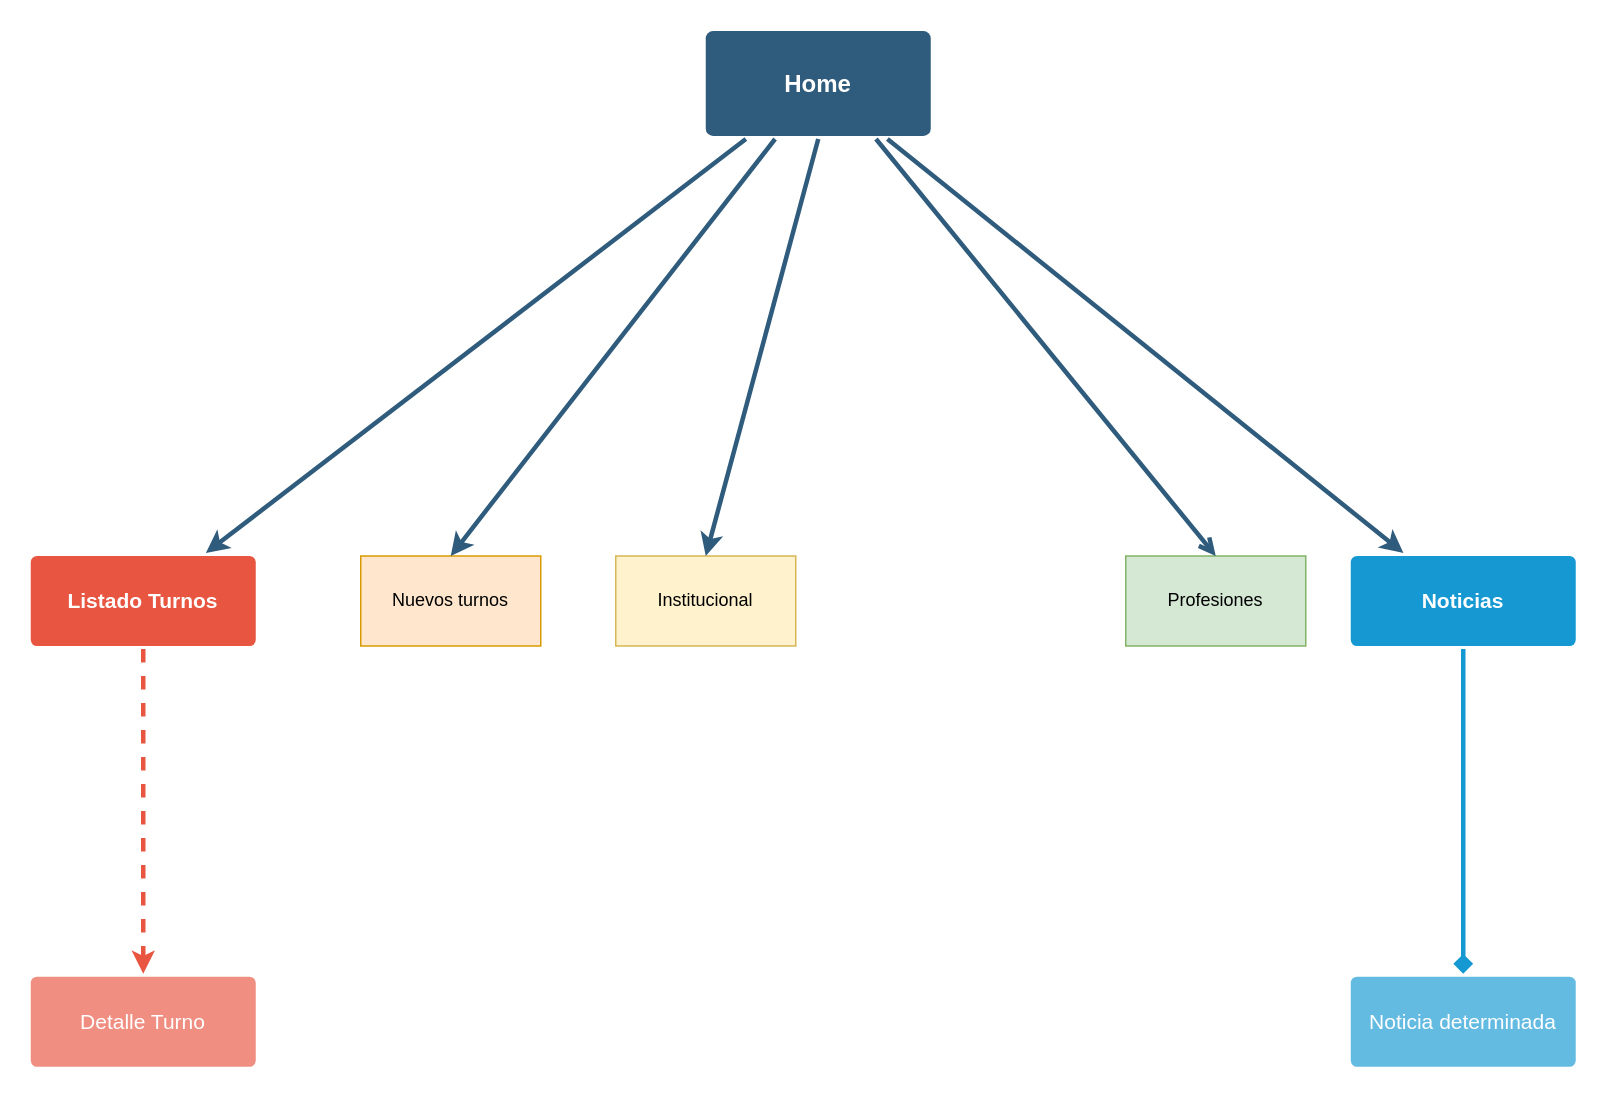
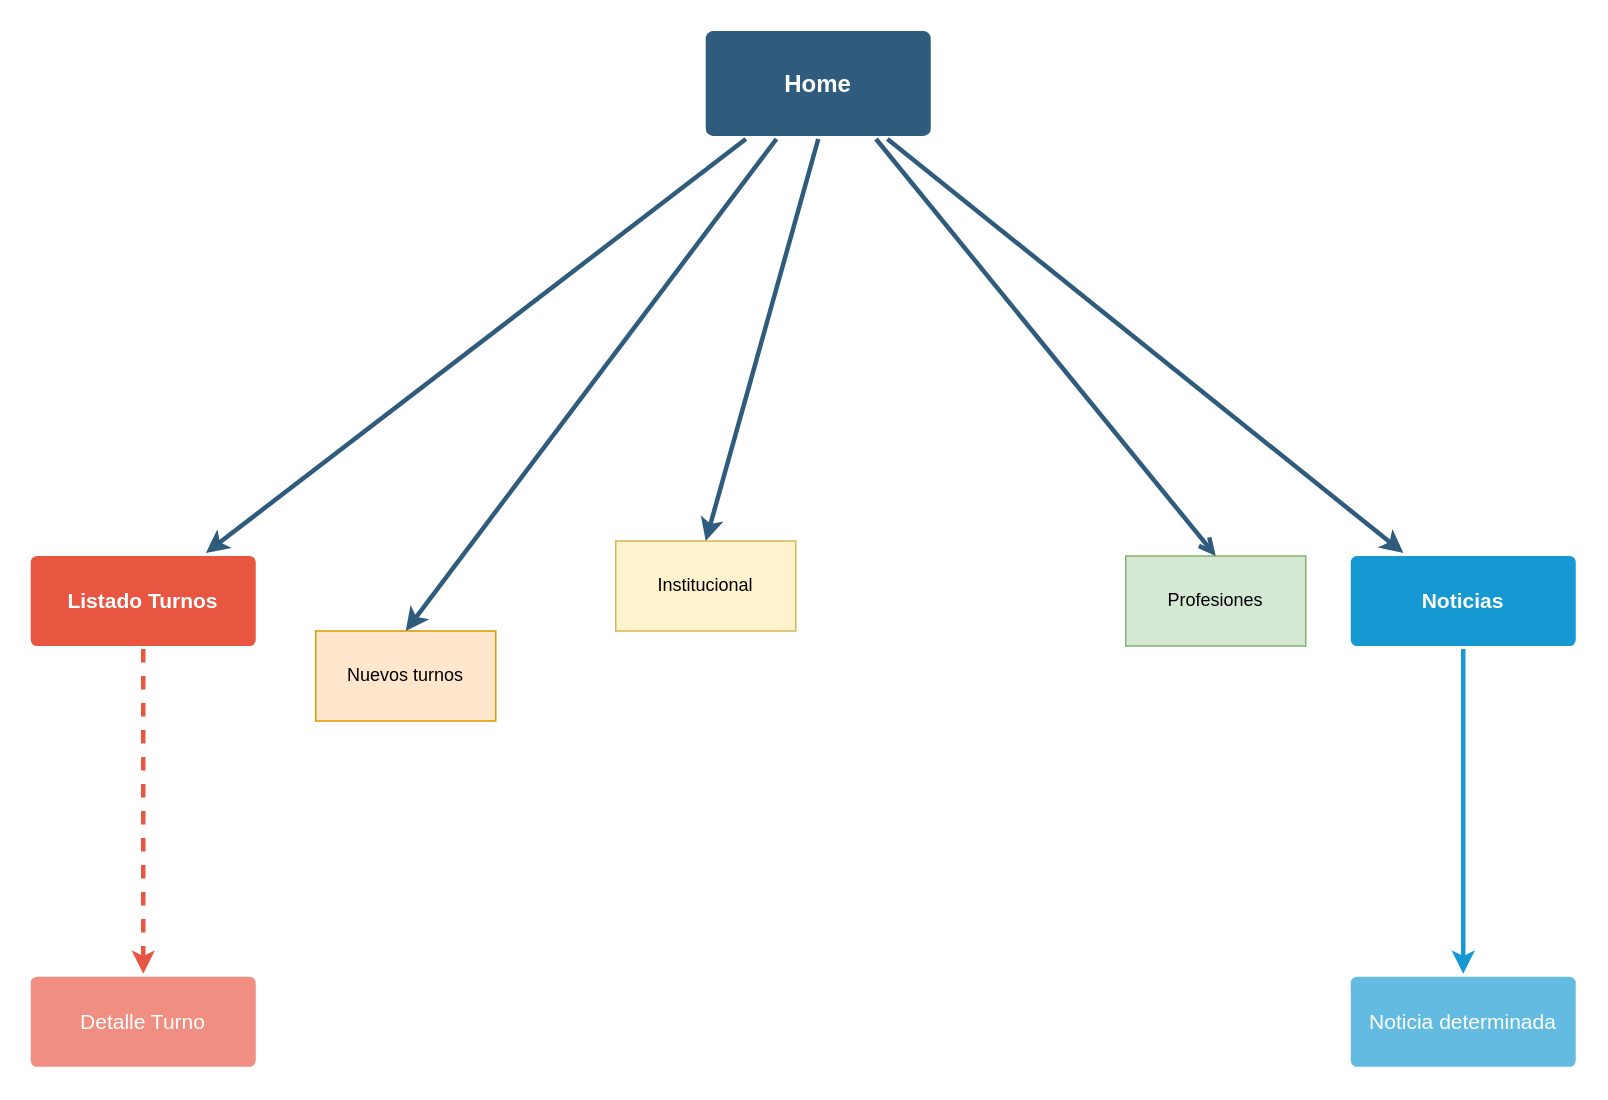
  <mxCell id="0" />
  <mxCell id="1" parent="0" />
  <mxCell id="2" value="" style="edgeStyle=none;rounded=0;jumpStyle=none;html=1;shadow=0;labelBackgroundColor=none;startArrow=none;startFill=0;endArrow=classic;endFill=1;jettySize=auto;orthogonalLoop=1;strokeColor=#2F5B7C;strokeWidth=3;fontFamily=Helvetica;fontSize=16;fontColor=#23445D;spacing=5;" parent="1" source="4" target="9" edge="1"><mxGeometry relative="1" as="geometry" /></mxCell>
  <mxCell id="3" value="" style="edgeStyle=none;rounded=0;jumpStyle=none;html=1;shadow=0;labelBackgroundColor=none;startArrow=none;startFill=0;endArrow=classic;endFill=1;jettySize=auto;orthogonalLoop=1;strokeColor=#2F5B7C;strokeWidth=3;fontFamily=Helvetica;fontSize=16;fontColor=#23445D;spacing=5;" parent="1" source="4" target="6" edge="1"><mxGeometry relative="1" as="geometry" /></mxCell>
  <mxCell id="4" value="Home" style="rounded=1;whiteSpace=wrap;html=1;shadow=0;labelBackgroundColor=none;strokeColor=none;strokeWidth=3;fillColor=#2F5B7C;fontFamily=Helvetica;fontSize=16;fontColor=#FFFFFF;align=center;fontStyle=1;spacing=5;arcSize=7;perimeterSpacing=2;" parent="1" vertex="1"><mxGeometry x="470" y="20" width="150" height="70" as="geometry" /></mxCell>
  <mxCell id="5" value="" style="edgeStyle=none;rounded=1;jumpStyle=none;html=1;shadow=0;labelBackgroundColor=none;startArrow=none;startFill=0;jettySize=auto;orthogonalLoop=1;strokeColor=#E85642;strokeWidth=3;fontFamily=Helvetica;fontSize=14;fontColor=#FFFFFF;spacing=5;fontStyle=1;fillColor=#b0e3e6;dashed=1;" parent="1" source="6" target="7" edge="1"><mxGeometry relative="1" as="geometry" /></mxCell>
  <mxCell id="6" value="Listado Turnos" style="rounded=1;whiteSpace=wrap;html=1;shadow=0;labelBackgroundColor=none;strokeColor=none;strokeWidth=3;fillColor=#e85642;fontFamily=Helvetica;fontSize=14;fontColor=#FFFFFF;align=center;spacing=5;fontStyle=1;arcSize=7;perimeterSpacing=2;" parent="1" vertex="1"><mxGeometry x="20" y="370" width="150" height="60" as="geometry" /></mxCell>
  <mxCell id="7" value="Detalle Turno" style="rounded=1;whiteSpace=wrap;html=1;shadow=0;labelBackgroundColor=none;strokeColor=none;strokeWidth=3;fillColor=#f08e81;fontFamily=Helvetica;fontSize=14;fontColor=#FFFFFF;align=center;spacing=5;fontStyle=0;arcSize=7;perimeterSpacing=2;" parent="1" vertex="1"><mxGeometry x="20" y="650.5" width="150" height="60" as="geometry" /></mxCell>
- <mxCell id="8" value="" style="edgeStyle=none;rounded=0;jumpStyle=none;html=1;shadow=0;labelBackgroundColor=none;startArrow=none;startFill=0;endArrow=diamond;endFill=1;jettySize=auto;orthogonalLoop=1;strokeColor=#1699D3;strokeWidth=3;fontFamily=Helvetica;fontSize=14;fontColor=#FFFFFF;spacing=5;" parent="1" source="9" target="10" edge="1"><mxGeometry relative="1" as="geometry" /></mxCell>
+ <mxCell id="8" value="" style="edgeStyle=none;rounded=0;jumpStyle=none;html=1;shadow=0;labelBackgroundColor=none;startArrow=none;startFill=0;endArrow=classic;endFill=1;jettySize=auto;orthogonalLoop=1;strokeColor=#1699D3;strokeWidth=3;fontFamily=Helvetica;fontSize=14;fontColor=#FFFFFF;spacing=5;" parent="1" source="9" target="10" edge="1"><mxGeometry relative="1" as="geometry" /></mxCell>
  <mxCell id="9" value="Noticias" style="rounded=1;whiteSpace=wrap;html=1;shadow=0;labelBackgroundColor=none;strokeColor=none;strokeWidth=3;fillColor=#1699d3;fontFamily=Helvetica;fontSize=14;fontColor=#FFFFFF;align=center;spacing=5;fontStyle=1;arcSize=7;perimeterSpacing=2;" parent="1" vertex="1"><mxGeometry x="900" y="370" width="150" height="60" as="geometry" /></mxCell>
  <mxCell id="10" value="Noticia determinada" style="rounded=1;whiteSpace=wrap;html=1;shadow=0;labelBackgroundColor=none;strokeColor=none;strokeWidth=3;fillColor=#64bbe2;fontFamily=Helvetica;fontSize=14;fontColor=#FFFFFF;align=center;spacing=5;arcSize=7;perimeterSpacing=2;" parent="1" vertex="1"><mxGeometry x="900" y="650.5" width="150" height="60" as="geometry" /></mxCell>
- <mxCell id="11" value="Institucional" style="rounded=0;whiteSpace=wrap;html=1;fillColor=#fff2cc;strokeColor=#d6b656;" parent="1" vertex="1"><mxGeometry x="410" y="370" width="120" height="60" as="geometry" /></mxCell>
+ <mxCell id="11" value="Institucional" style="rounded=0;whiteSpace=wrap;html=1;fillColor=#fff2cc;strokeColor=#d6b656;" parent="1" vertex="1"><mxGeometry x="410" y="360" width="120" height="60" as="geometry" /></mxCell>
  <mxCell id="12" value="Profesiones" style="rounded=0;whiteSpace=wrap;html=1;fillColor=#d5e8d4;strokeColor=#82b366;" parent="1" vertex="1"><mxGeometry x="750" y="370" width="120" height="60" as="geometry" /></mxCell>
- <mxCell id="13" value="Nuevos turnos" style="rounded=0;whiteSpace=wrap;html=1;fillColor=#ffe6cc;strokeColor=#d79b00;" parent="1" vertex="1"><mxGeometry x="240" y="370" width="120" height="60" as="geometry" /></mxCell>
+ <mxCell id="13" value="Nuevos turnos" style="rounded=0;whiteSpace=wrap;html=1;fillColor=#ffe6cc;strokeColor=#d79b00;" parent="1" vertex="1"><mxGeometry x="210" y="420" width="120" height="60" as="geometry" /></mxCell>
  <mxCell id="14" value="" style="edgeStyle=none;rounded=0;jumpStyle=none;html=1;shadow=0;labelBackgroundColor=none;startArrow=none;startFill=0;endArrow=classic;endFill=1;jettySize=auto;orthogonalLoop=1;strokeColor=#2F5B7C;strokeWidth=3;fontFamily=Helvetica;fontSize=16;fontColor=#23445D;spacing=5;entryX=0.5;entryY=0;entryDx=0;entryDy=0;" edge="1" parent="1" source="4" target="13"><mxGeometry relative="1" as="geometry"><mxPoint x="506.739" y="102" as="sourcePoint" /><mxPoint x="146.739" y="378" as="targetPoint" /></mxGeometry></mxCell>
  <mxCell id="15" value="" style="edgeStyle=none;rounded=0;jumpStyle=none;html=1;shadow=0;labelBackgroundColor=none;startArrow=none;startFill=0;endArrow=classic;endFill=1;jettySize=auto;orthogonalLoop=1;strokeColor=#2F5B7C;strokeWidth=3;fontFamily=Helvetica;fontSize=16;fontColor=#23445D;spacing=5;exitX=0.5;exitY=1;exitDx=0;exitDy=0;entryX=0.5;entryY=0;entryDx=0;entryDy=0;" edge="1" parent="1" source="4" target="11"><mxGeometry relative="1" as="geometry"><mxPoint x="516.739" y="112" as="sourcePoint" /><mxPoint x="156.739" y="388" as="targetPoint" /></mxGeometry></mxCell>
  <mxCell id="16" value="" style="edgeStyle=none;rounded=0;jumpStyle=none;html=1;shadow=0;labelBackgroundColor=none;startArrow=none;startFill=0;endArrow=open;endFill=1;jettySize=auto;orthogonalLoop=1;strokeColor=#2F5B7C;strokeWidth=3;fontFamily=Helvetica;fontSize=16;fontColor=#23445D;spacing=5;exitX=0.75;exitY=1;exitDx=0;exitDy=0;entryX=0.5;entryY=0;entryDx=0;entryDy=0;" edge="1" parent="1" source="4" target="12"><mxGeometry relative="1" as="geometry"><mxPoint x="536.739" y="132" as="sourcePoint" /><mxPoint x="176.739" y="408" as="targetPoint" /></mxGeometry></mxCell>
